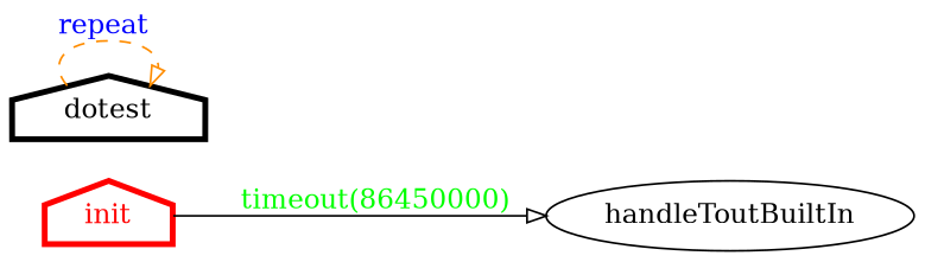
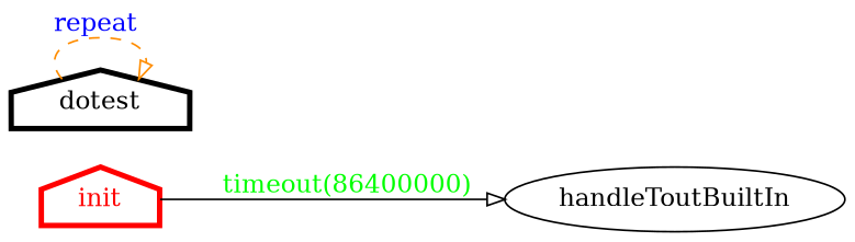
  digraph {
    rankdir=LR
    node [penwidth=3 shape=house]
    edge [arrowhead=onormal]
    init [color=red fontcolor=red]
    handleToutBuiltIn [shape=ellipse penwidth=""]
    dotest [color=black fontcolor=black]
-   init -> handleToutBuiltIn [color=black fontcolor=green label="timeout(86450000)"]
+   init -> handleToutBuiltIn [color=black fontcolor=green label="timeout(86400000)"]
    dotest -> dotest [color=darkorange fontcolor=blue label="repeat " style=dashed]
  }
